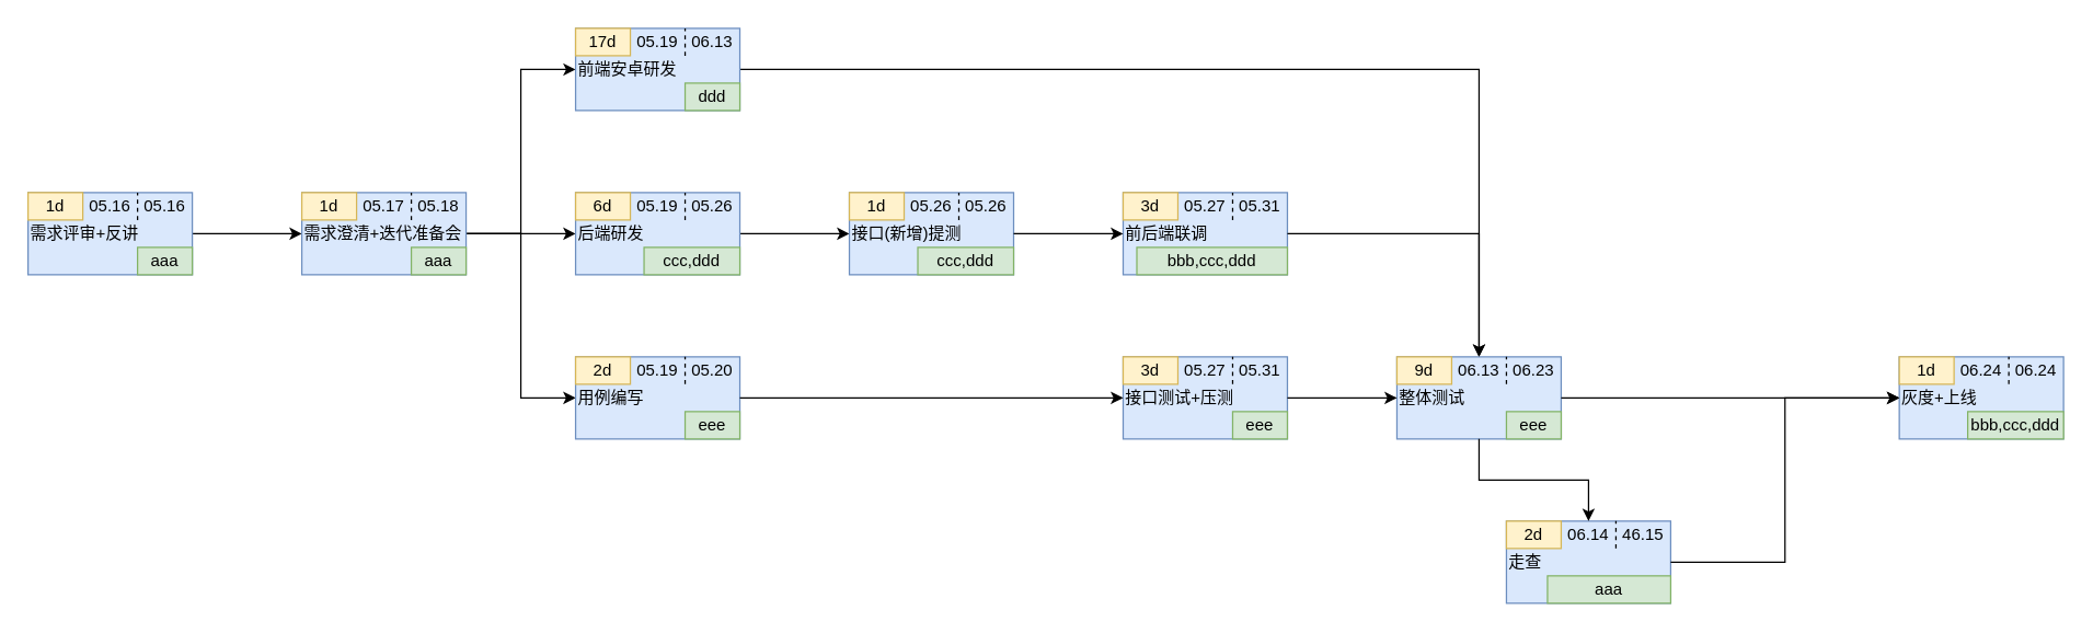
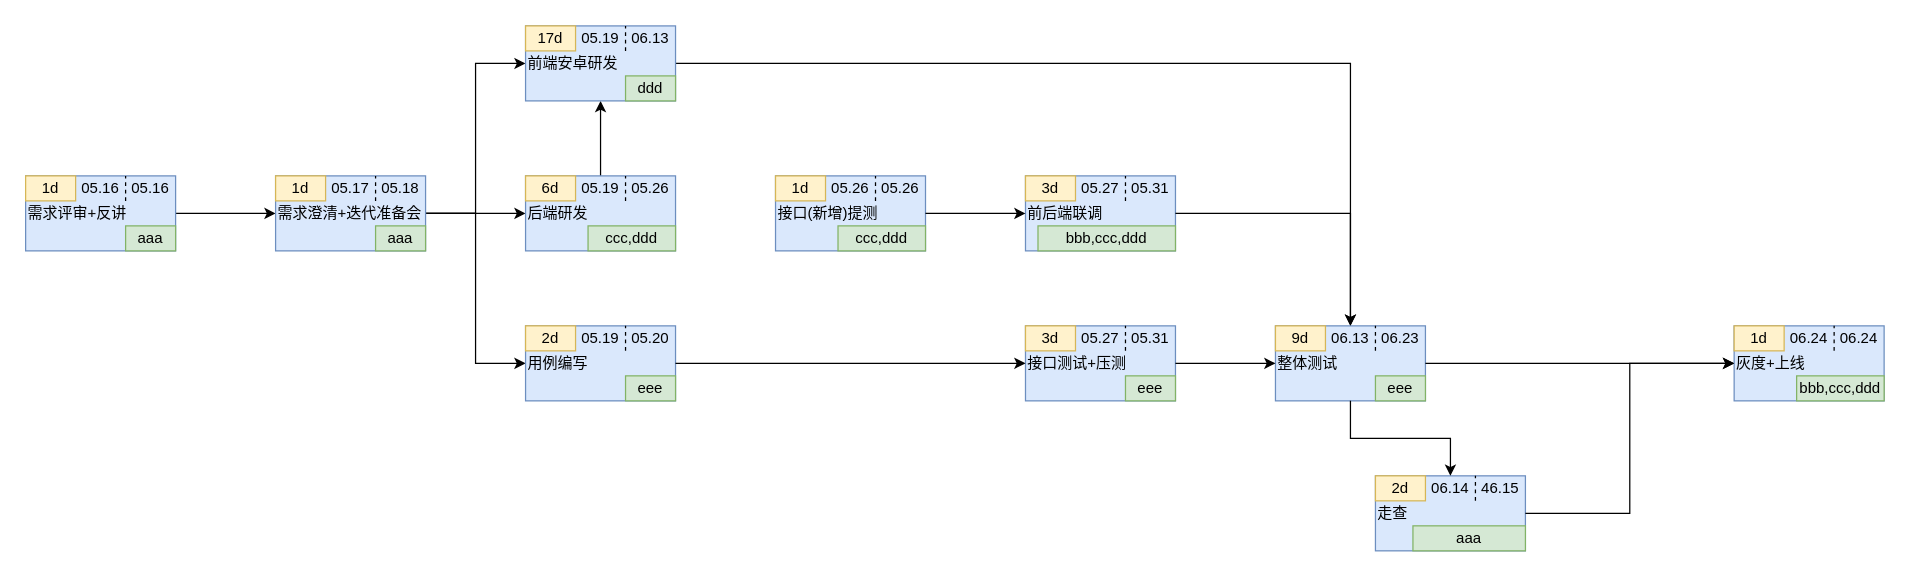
  <mxCell id="0" />
  <mxCell id="1" parent="0" />
  <mxCell id="2" style="edgeStyle=orthogonalEdgeStyle;rounded=0;orthogonalLoop=1;jettySize=auto;html=1;entryX=0;entryY=0.5;entryDx=0;entryDy=0;" parent="1" source="3" target="12" edge="1"><mxGeometry relative="1" as="geometry" /></mxCell>
  <mxCell id="3" value="需求评审+反讲" style="rounded=0;whiteSpace=wrap;html=1;align=left;fillColor=#dae8fc;strokeColor=#6c8ebf;" parent="1" vertex="1"><mxGeometry x="20" y="140" width="120" height="60" as="geometry" /></mxCell>
  <mxCell id="4" value="1d" style="rounded=0;whiteSpace=wrap;html=1;fillColor=#fff2cc;strokeColor=#d6b656;" parent="1" vertex="1"><mxGeometry x="20" y="140" width="40" height="20" as="geometry" /></mxCell>
  <mxCell id="5" value="" style="endArrow=none;dashed=1;html=1;" parent="1" edge="1"><mxGeometry width="50" height="50" relative="1" as="geometry"><mxPoint x="100" y="160" as="sourcePoint" /><mxPoint x="100" y="140" as="targetPoint" /></mxGeometry></mxCell>
  <mxCell id="6" value="05.16" style="text;html=1;strokeColor=none;fillColor=none;align=center;verticalAlign=middle;whiteSpace=wrap;rounded=0;" parent="1" vertex="1"><mxGeometry x="100" y="140" width="40" height="20" as="geometry" /></mxCell>
  <mxCell id="7" value="aaa" style="text;html=1;strokeColor=#82b366;fillColor=#d5e8d4;align=center;verticalAlign=middle;whiteSpace=wrap;rounded=0;" parent="1" vertex="1"><mxGeometry x="100" y="180" width="40" height="20" as="geometry" /></mxCell>
  <mxCell id="8" value="05.16" style="text;html=1;strokeColor=none;fillColor=none;align=center;verticalAlign=middle;whiteSpace=wrap;rounded=0;" parent="1" vertex="1"><mxGeometry x="60" y="140" width="40" height="20" as="geometry" /></mxCell>
  <mxCell id="9" style="edgeStyle=orthogonalEdgeStyle;rounded=0;orthogonalLoop=1;jettySize=auto;html=1;entryX=0;entryY=0.5;entryDx=0;entryDy=0;" parent="1" source="12" target="19" edge="1"><mxGeometry relative="1" as="geometry" /></mxCell>
  <mxCell id="10" style="edgeStyle=orthogonalEdgeStyle;rounded=0;orthogonalLoop=1;jettySize=auto;html=1;entryX=0;entryY=0.5;entryDx=0;entryDy=0;" parent="1" source="12" target="33" edge="1"><mxGeometry relative="1" as="geometry" /></mxCell>
  <mxCell id="11" style="edgeStyle=orthogonalEdgeStyle;rounded=0;orthogonalLoop=1;jettySize=auto;html=1;entryX=0;entryY=0.5;entryDx=0;entryDy=0;" parent="1" source="12" target="26" edge="1"><mxGeometry relative="1" as="geometry" /></mxCell>
  <mxCell id="12" value="需求澄清+迭代准备会" style="rounded=0;whiteSpace=wrap;html=1;align=left;fillColor=#dae8fc;strokeColor=#6c8ebf;" parent="1" vertex="1"><mxGeometry x="220" y="140" width="120" height="60" as="geometry" /></mxCell>
  <mxCell id="13" value="1d" style="rounded=0;whiteSpace=wrap;html=1;fillColor=#fff2cc;strokeColor=#d6b656;" parent="1" vertex="1"><mxGeometry x="220" y="140" width="40" height="20" as="geometry" /></mxCell>
  <mxCell id="14" value="" style="endArrow=none;dashed=1;html=1;" parent="1" edge="1"><mxGeometry width="50" height="50" relative="1" as="geometry"><mxPoint x="300" y="160" as="sourcePoint" /><mxPoint x="300" y="140" as="targetPoint" /></mxGeometry></mxCell>
  <mxCell id="15" value="05.18" style="text;html=1;strokeColor=none;fillColor=none;align=center;verticalAlign=middle;whiteSpace=wrap;rounded=0;" parent="1" vertex="1"><mxGeometry x="300" y="140" width="40" height="20" as="geometry" /></mxCell>
  <mxCell id="16" value="aaa" style="text;html=1;strokeColor=#82b366;fillColor=#d5e8d4;align=center;verticalAlign=middle;whiteSpace=wrap;rounded=0;" parent="1" vertex="1"><mxGeometry x="300" y="180" width="40" height="20" as="geometry" /></mxCell>
  <mxCell id="17" value="05.17" style="text;html=1;strokeColor=none;fillColor=none;align=center;verticalAlign=middle;whiteSpace=wrap;rounded=0;" parent="1" vertex="1"><mxGeometry x="260" y="140" width="40" height="20" as="geometry" /></mxCell>
- <mxCell id="18" style="edgeStyle=orthogonalEdgeStyle;rounded=0;orthogonalLoop=1;jettySize=auto;html=1;entryX=0;entryY=0.5;entryDx=0;entryDy=0;" parent="1" source="19" target="48" edge="1"><mxGeometry relative="1" as="geometry" /></mxCell>
+ <mxCell id="18" style="edgeStyle=orthogonalEdgeStyle;rounded=0;orthogonalLoop=1;jettySize=auto;html=1;" parent="1" source="19" target="26" edge="1"><mxGeometry relative="1" as="geometry" /></mxCell>
  <mxCell id="19" value="后端研发" style="rounded=0;whiteSpace=wrap;html=1;align=left;fillColor=#dae8fc;strokeColor=#6c8ebf;" parent="1" vertex="1"><mxGeometry x="420" y="140" width="120" height="60" as="geometry" /></mxCell>
  <mxCell id="20" value="6d" style="rounded=0;whiteSpace=wrap;html=1;fillColor=#fff2cc;strokeColor=#d6b656;" parent="1" vertex="1"><mxGeometry x="420" y="140" width="40" height="20" as="geometry" /></mxCell>
  <mxCell id="21" value="" style="endArrow=none;dashed=1;html=1;" parent="1" edge="1"><mxGeometry width="50" height="50" relative="1" as="geometry"><mxPoint x="500" y="160" as="sourcePoint" /><mxPoint x="500" y="140" as="targetPoint" /></mxGeometry></mxCell>
  <mxCell id="22" value="05.26" style="text;html=1;strokeColor=none;fillColor=none;align=center;verticalAlign=middle;whiteSpace=wrap;rounded=0;" parent="1" vertex="1"><mxGeometry x="500" y="140" width="40" height="20" as="geometry" /></mxCell>
  <mxCell id="23" value="ccc,ddd" style="text;html=1;strokeColor=#82b366;fillColor=#d5e8d4;align=center;verticalAlign=middle;whiteSpace=wrap;rounded=0;" parent="1" vertex="1"><mxGeometry x="470" y="180" width="70" height="20" as="geometry" /></mxCell>
  <mxCell id="24" value="05.19" style="text;html=1;strokeColor=none;fillColor=none;align=center;verticalAlign=middle;whiteSpace=wrap;rounded=0;" parent="1" vertex="1"><mxGeometry x="460" y="140" width="40" height="20" as="geometry" /></mxCell>
  <mxCell id="25" style="edgeStyle=orthogonalEdgeStyle;rounded=0;orthogonalLoop=1;jettySize=auto;html=1;entryX=0.5;entryY=0;entryDx=0;entryDy=0;" parent="1" source="26" target="68" edge="1"><mxGeometry relative="1" as="geometry" /></mxCell>
  <mxCell id="26" value="前端安卓研发" style="rounded=0;whiteSpace=wrap;html=1;align=left;fillColor=#dae8fc;strokeColor=#6c8ebf;" parent="1" vertex="1"><mxGeometry x="420" y="20" width="120" height="60" as="geometry" /></mxCell>
  <mxCell id="27" value="17d" style="rounded=0;whiteSpace=wrap;html=1;fillColor=#fff2cc;strokeColor=#d6b656;" parent="1" vertex="1"><mxGeometry x="420" y="20" width="40" height="20" as="geometry" /></mxCell>
  <mxCell id="28" value="" style="endArrow=none;dashed=1;html=1;" parent="1" edge="1"><mxGeometry width="50" height="50" relative="1" as="geometry"><mxPoint x="500" y="40" as="sourcePoint" /><mxPoint x="500" y="20" as="targetPoint" /></mxGeometry></mxCell>
  <mxCell id="29" value="06.13" style="text;html=1;strokeColor=none;fillColor=none;align=center;verticalAlign=middle;whiteSpace=wrap;rounded=0;" parent="1" vertex="1"><mxGeometry x="500" y="20" width="40" height="20" as="geometry" /></mxCell>
  <mxCell id="30" value="ddd" style="text;html=1;strokeColor=#82b366;fillColor=#d5e8d4;align=center;verticalAlign=middle;whiteSpace=wrap;rounded=0;" parent="1" vertex="1"><mxGeometry x="500" y="60" width="40" height="20" as="geometry" /></mxCell>
  <mxCell id="31" value="05.19" style="text;html=1;strokeColor=none;fillColor=none;align=center;verticalAlign=middle;whiteSpace=wrap;rounded=0;" parent="1" vertex="1"><mxGeometry x="460" y="20" width="40" height="20" as="geometry" /></mxCell>
  <mxCell id="32" value="" style="group" parent="1" vertex="1" connectable="0"><mxGeometry x="420" y="260" width="120" height="60" as="geometry" /></mxCell>
  <mxCell id="33" value="用例编写" style="rounded=0;whiteSpace=wrap;html=1;align=left;fillColor=#dae8fc;strokeColor=#6c8ebf;" parent="32" vertex="1"><mxGeometry width="120" height="60" as="geometry" /></mxCell>
  <mxCell id="34" value="2d" style="rounded=0;whiteSpace=wrap;html=1;fillColor=#fff2cc;strokeColor=#d6b656;" parent="32" vertex="1"><mxGeometry width="40" height="20" as="geometry" /></mxCell>
  <mxCell id="35" value="" style="endArrow=none;dashed=1;html=1;" parent="32" edge="1"><mxGeometry width="50" height="50" relative="1" as="geometry"><mxPoint x="80.0" y="20" as="sourcePoint" /><mxPoint x="80.0" as="targetPoint" /></mxGeometry></mxCell>
  <mxCell id="36" value="05.20" style="text;html=1;strokeColor=none;fillColor=none;align=center;verticalAlign=middle;whiteSpace=wrap;rounded=0;" parent="32" vertex="1"><mxGeometry x="80" width="40" height="20" as="geometry" /></mxCell>
  <mxCell id="37" value="eee" style="text;html=1;strokeColor=#82b366;fillColor=#d5e8d4;align=center;verticalAlign=middle;whiteSpace=wrap;rounded=0;" parent="32" vertex="1"><mxGeometry x="80" y="40" width="40" height="20" as="geometry" /></mxCell>
  <mxCell id="38" value="05.19" style="text;html=1;strokeColor=none;fillColor=none;align=center;verticalAlign=middle;whiteSpace=wrap;rounded=0;" parent="32" vertex="1"><mxGeometry x="40" width="40" height="20" as="geometry" /></mxCell>
  <mxCell id="39" value="" style="group" parent="1" vertex="1" connectable="0"><mxGeometry x="820" y="260" width="120" height="60" as="geometry" /></mxCell>
  <mxCell id="40" value="接口测试+压测" style="rounded=0;whiteSpace=wrap;html=1;align=left;fillColor=#dae8fc;strokeColor=#6c8ebf;" parent="39" vertex="1"><mxGeometry width="120" height="60" as="geometry" /></mxCell>
  <mxCell id="41" value="3d" style="rounded=0;whiteSpace=wrap;html=1;fillColor=#fff2cc;strokeColor=#d6b656;" parent="39" vertex="1"><mxGeometry width="40" height="20" as="geometry" /></mxCell>
  <mxCell id="42" value="" style="endArrow=none;dashed=1;html=1;" parent="39" edge="1"><mxGeometry width="50" height="50" relative="1" as="geometry"><mxPoint x="80.0" y="20" as="sourcePoint" /><mxPoint x="80.0" as="targetPoint" /></mxGeometry></mxCell>
  <mxCell id="43" value="05.31" style="text;html=1;strokeColor=none;fillColor=none;align=center;verticalAlign=middle;whiteSpace=wrap;rounded=0;" parent="39" vertex="1"><mxGeometry x="80" width="40" height="20" as="geometry" /></mxCell>
  <mxCell id="44" value="eee" style="text;html=1;strokeColor=#82b366;fillColor=#d5e8d4;align=center;verticalAlign=middle;whiteSpace=wrap;rounded=0;" parent="39" vertex="1"><mxGeometry x="80" y="40" width="40" height="20" as="geometry" /></mxCell>
  <mxCell id="45" value="05.27" style="text;html=1;strokeColor=none;fillColor=none;align=center;verticalAlign=middle;whiteSpace=wrap;rounded=0;" parent="39" vertex="1"><mxGeometry x="40" width="40" height="20" as="geometry" /></mxCell>
  <mxCell id="46" style="edgeStyle=orthogonalEdgeStyle;rounded=0;orthogonalLoop=1;jettySize=auto;html=1;entryX=0;entryY=0.5;entryDx=0;entryDy=0;" parent="1" source="33" target="40" edge="1"><mxGeometry relative="1" as="geometry" /></mxCell>
  <mxCell id="47" value="" style="group" parent="1" vertex="1" connectable="0"><mxGeometry x="620" y="140" width="120" height="60" as="geometry" /></mxCell>
  <mxCell id="48" value="接口(新增)提测" style="rounded=0;whiteSpace=wrap;html=1;align=left;fillColor=#dae8fc;strokeColor=#6c8ebf;" parent="47" vertex="1"><mxGeometry width="120" height="60" as="geometry" /></mxCell>
  <mxCell id="49" value="1d" style="rounded=0;whiteSpace=wrap;html=1;fillColor=#fff2cc;strokeColor=#d6b656;" parent="47" vertex="1"><mxGeometry width="40" height="20" as="geometry" /></mxCell>
  <mxCell id="50" value="" style="endArrow=none;dashed=1;html=1;" parent="47" edge="1"><mxGeometry width="50" height="50" relative="1" as="geometry"><mxPoint x="80.0" y="20" as="sourcePoint" /><mxPoint x="80.0" as="targetPoint" /></mxGeometry></mxCell>
  <mxCell id="51" value="05.26" style="text;html=1;strokeColor=none;fillColor=none;align=center;verticalAlign=middle;whiteSpace=wrap;rounded=0;" parent="47" vertex="1"><mxGeometry x="80" width="40" height="20" as="geometry" /></mxCell>
  <mxCell id="52" value="ccc,ddd" style="text;html=1;strokeColor=#82b366;fillColor=#d5e8d4;align=center;verticalAlign=middle;whiteSpace=wrap;rounded=0;" parent="47" vertex="1"><mxGeometry x="50" y="40" width="70" height="20" as="geometry" /></mxCell>
  <mxCell id="53" value="05.26" style="text;html=1;strokeColor=none;fillColor=none;align=center;verticalAlign=middle;whiteSpace=wrap;rounded=0;" parent="47" vertex="1"><mxGeometry x="40" width="40" height="20" as="geometry" /></mxCell>
  <mxCell id="54" value="" style="group" parent="1" vertex="1" connectable="0"><mxGeometry x="820" y="140" width="120" height="60" as="geometry" /></mxCell>
  <mxCell id="55" value="前后端联调" style="rounded=0;whiteSpace=wrap;html=1;align=left;fillColor=#dae8fc;strokeColor=#6c8ebf;" parent="54" vertex="1"><mxGeometry width="120" height="60" as="geometry" /></mxCell>
  <mxCell id="56" value="3d" style="rounded=0;whiteSpace=wrap;html=1;fillColor=#fff2cc;strokeColor=#d6b656;" parent="54" vertex="1"><mxGeometry width="40" height="20" as="geometry" /></mxCell>
  <mxCell id="57" value="" style="endArrow=none;dashed=1;html=1;" parent="54" edge="1"><mxGeometry width="50" height="50" relative="1" as="geometry"><mxPoint x="80.0" y="20" as="sourcePoint" /><mxPoint x="80.0" as="targetPoint" /></mxGeometry></mxCell>
  <mxCell id="58" value="05.31" style="text;html=1;strokeColor=none;fillColor=none;align=center;verticalAlign=middle;whiteSpace=wrap;rounded=0;" parent="54" vertex="1"><mxGeometry x="80" width="40" height="20" as="geometry" /></mxCell>
  <mxCell id="59" value="bbb,ccc,ddd" style="text;html=1;strokeColor=#82b366;fillColor=#d5e8d4;align=center;verticalAlign=middle;whiteSpace=wrap;rounded=0;" parent="54" vertex="1"><mxGeometry x="10" y="40" width="110" height="20" as="geometry" /></mxCell>
  <mxCell id="60" value="05.27" style="text;html=1;strokeColor=none;fillColor=none;align=center;verticalAlign=middle;whiteSpace=wrap;rounded=0;" parent="54" vertex="1"><mxGeometry x="40" width="40" height="20" as="geometry" /></mxCell>
  <mxCell id="61" style="edgeStyle=orthogonalEdgeStyle;rounded=0;orthogonalLoop=1;jettySize=auto;html=1;entryX=0;entryY=0.5;entryDx=0;entryDy=0;" parent="1" source="48" target="55" edge="1"><mxGeometry relative="1" as="geometry" /></mxCell>
  <mxCell id="62" value="" style="group" parent="1" vertex="1" connectable="0"><mxGeometry x="1020" y="260" width="120" height="60" as="geometry" /></mxCell>
  <mxCell id="63" value="整体测试" style="rounded=0;whiteSpace=wrap;html=1;align=left;fillColor=#dae8fc;strokeColor=#6c8ebf;" parent="62" vertex="1"><mxGeometry width="120" height="60" as="geometry" /></mxCell>
  <mxCell id="64" value="9d" style="rounded=0;whiteSpace=wrap;html=1;fillColor=#fff2cc;strokeColor=#d6b656;" parent="62" vertex="1"><mxGeometry width="40" height="20" as="geometry" /></mxCell>
  <mxCell id="65" value="" style="endArrow=none;dashed=1;html=1;" parent="62" edge="1"><mxGeometry width="50" height="50" relative="1" as="geometry"><mxPoint x="80.0" y="20" as="sourcePoint" /><mxPoint x="80.0" as="targetPoint" /></mxGeometry></mxCell>
  <mxCell id="66" value="06.23" style="text;html=1;strokeColor=none;fillColor=none;align=center;verticalAlign=middle;whiteSpace=wrap;rounded=0;" parent="62" vertex="1"><mxGeometry x="80" width="40" height="20" as="geometry" /></mxCell>
  <mxCell id="67" value="eee" style="text;html=1;strokeColor=#82b366;fillColor=#d5e8d4;align=center;verticalAlign=middle;whiteSpace=wrap;rounded=0;" parent="62" vertex="1"><mxGeometry x="80" y="40" width="40" height="20" as="geometry" /></mxCell>
  <mxCell id="68" value="06.13" style="text;html=1;strokeColor=none;fillColor=none;align=center;verticalAlign=middle;whiteSpace=wrap;rounded=0;" parent="62" vertex="1"><mxGeometry x="40" width="40" height="20" as="geometry" /></mxCell>
  <mxCell id="69" style="edgeStyle=orthogonalEdgeStyle;rounded=0;orthogonalLoop=1;jettySize=auto;html=1;entryX=0.5;entryY=0;entryDx=0;entryDy=0;" parent="1" source="55" target="68" edge="1"><mxGeometry relative="1" as="geometry" /></mxCell>
  <mxCell id="70" style="edgeStyle=orthogonalEdgeStyle;rounded=0;orthogonalLoop=1;jettySize=auto;html=1;entryX=0;entryY=0.5;entryDx=0;entryDy=0;" parent="1" source="40" target="63" edge="1"><mxGeometry relative="1" as="geometry" /></mxCell>
  <mxCell id="71" value="" style="group" parent="1" vertex="1" connectable="0"><mxGeometry x="1100" y="380" width="120" height="60" as="geometry" /></mxCell>
  <mxCell id="72" value="走查" style="rounded=0;whiteSpace=wrap;html=1;align=left;fillColor=#dae8fc;strokeColor=#6c8ebf;" parent="71" vertex="1"><mxGeometry width="120" height="60" as="geometry" /></mxCell>
  <mxCell id="73" value="2d" style="rounded=0;whiteSpace=wrap;html=1;fillColor=#fff2cc;strokeColor=#d6b656;" parent="71" vertex="1"><mxGeometry width="40" height="20" as="geometry" /></mxCell>
  <mxCell id="74" value="" style="endArrow=none;dashed=1;html=1;" parent="71" edge="1"><mxGeometry width="50" height="50" relative="1" as="geometry"><mxPoint x="80.0" y="20" as="sourcePoint" /><mxPoint x="80.0" as="targetPoint" /></mxGeometry></mxCell>
  <mxCell id="75" value="46.15" style="text;html=1;strokeColor=none;fillColor=none;align=center;verticalAlign=middle;whiteSpace=wrap;rounded=0;" parent="71" vertex="1"><mxGeometry x="80" width="40" height="20" as="geometry" /></mxCell>
  <mxCell id="76" value="&lt;span style=&quot;text-align: left&quot;&gt;aaa&lt;/span&gt;" style="text;html=1;strokeColor=#82b366;fillColor=#d5e8d4;align=center;verticalAlign=middle;whiteSpace=wrap;rounded=0;" parent="71" vertex="1"><mxGeometry x="30" y="40" width="90" height="20" as="geometry" /></mxCell>
  <mxCell id="77" value="06.14" style="text;html=1;strokeColor=none;fillColor=none;align=center;verticalAlign=middle;whiteSpace=wrap;rounded=0;" parent="71" vertex="1"><mxGeometry x="40" width="40" height="20" as="geometry" /></mxCell>
  <mxCell id="78" value="" style="group" parent="1" vertex="1" connectable="0"><mxGeometry x="1387" y="260" width="120" height="60" as="geometry" /></mxCell>
  <mxCell id="79" value="灰度+上线" style="rounded=0;whiteSpace=wrap;html=1;align=left;fillColor=#dae8fc;strokeColor=#6c8ebf;" parent="78" vertex="1"><mxGeometry width="120" height="60" as="geometry" /></mxCell>
  <mxCell id="80" value="1d" style="rounded=0;whiteSpace=wrap;html=1;fillColor=#fff2cc;strokeColor=#d6b656;" parent="78" vertex="1"><mxGeometry width="40" height="20" as="geometry" /></mxCell>
  <mxCell id="81" value="" style="endArrow=none;dashed=1;html=1;" parent="78" edge="1"><mxGeometry width="50" height="50" relative="1" as="geometry"><mxPoint x="80.0" y="20" as="sourcePoint" /><mxPoint x="80.0" as="targetPoint" /></mxGeometry></mxCell>
  <mxCell id="82" value="06.24" style="text;html=1;strokeColor=none;fillColor=none;align=center;verticalAlign=middle;whiteSpace=wrap;rounded=0;" parent="78" vertex="1"><mxGeometry x="80" width="40" height="20" as="geometry" /></mxCell>
  <mxCell id="83" value="&lt;span style=&quot;text-align: left&quot;&gt;bbb,ccc,ddd&lt;/span&gt;" style="text;html=1;strokeColor=#82b366;fillColor=#d5e8d4;align=center;verticalAlign=middle;whiteSpace=wrap;rounded=0;" parent="78" vertex="1"><mxGeometry x="50" y="40" width="70" height="20" as="geometry" /></mxCell>
  <mxCell id="84" value="06.24" style="text;html=1;strokeColor=none;fillColor=none;align=center;verticalAlign=middle;whiteSpace=wrap;rounded=0;" parent="78" vertex="1"><mxGeometry x="40" width="40" height="20" as="geometry" /></mxCell>
  <mxCell id="85" style="edgeStyle=orthogonalEdgeStyle;rounded=0;orthogonalLoop=1;jettySize=auto;html=1;entryX=0;entryY=0.5;entryDx=0;entryDy=0;" parent="1" source="63" edge="1" target="79"><mxGeometry relative="1" as="geometry"><mxPoint x="1380" y="290" as="targetPoint" /></mxGeometry></mxCell>
  <mxCell id="86" style="edgeStyle=orthogonalEdgeStyle;rounded=0;orthogonalLoop=1;jettySize=auto;html=1;entryX=0.5;entryY=0;entryDx=0;entryDy=0;" parent="1" source="63" target="77" edge="1"><mxGeometry relative="1" as="geometry" /></mxCell>
  <mxCell id="87" style="edgeStyle=orthogonalEdgeStyle;rounded=0;orthogonalLoop=1;jettySize=auto;html=1;entryX=0;entryY=0.5;entryDx=0;entryDy=0;" parent="1" source="72" target="79" edge="1"><mxGeometry relative="1" as="geometry" /></mxCell>
